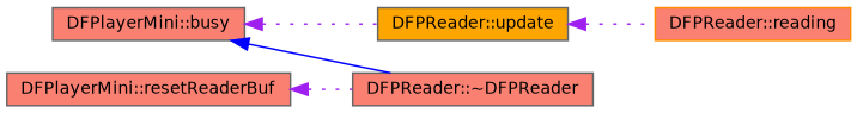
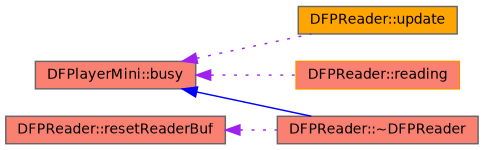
  digraph {
    rankdir=LR
    node [color=gray40 fillcolor=salmon fontname=Helvetica fontsize=10 shape=record style=filled]
    edge [color=purple dir=back fontname=Helvetica fontsize=10 labelfontname=Helvetica labelfontsize=10 style=dotted]
    n1 [fontcolor=black height=0.2 label="DFPlayerMini::busy" width=0.4]
    n2 [fillcolor=orange height=0.2 label="DFPReader::update" width=0.4]
    n3 [color=darkorange height=0.2 label="DFPReader::reading" width=0.4]
    n4 [height=0.2 label="DFPReader::~DFPReader" width=0.4]
-   n5 [height=0.2 label="DFPlayerMini::resetReaderBuf" width=0.4]
+   n5 [height=0.2 label="DFPReader::resetReaderBuf" width=0.4]
    n1 -> n2
-   n2 -> n3
+   n1 -> n3
    n1 -> n4 [color=blue style=solid]
    n5 -> n4
  }
